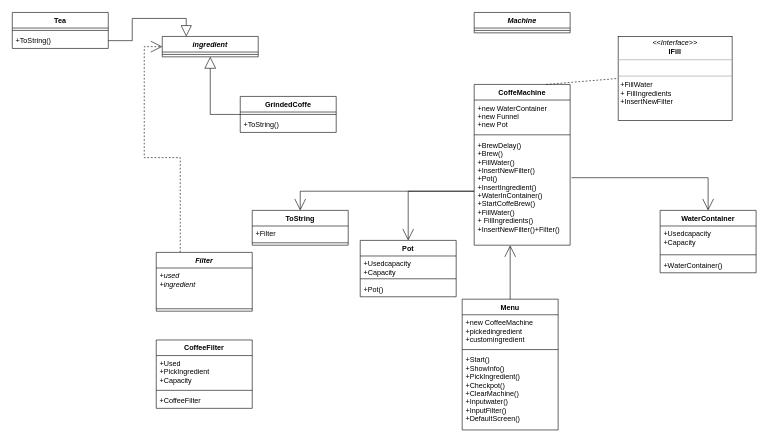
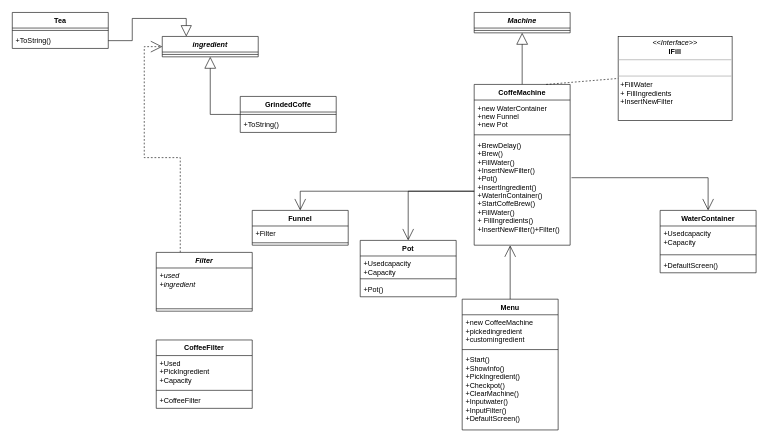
  <mxCell id="0" />
  <mxCell id="1" parent="0" />
  <mxCell id="2" value="Machine" style="swimlane;fontStyle=3;align=center;verticalAlign=top;childLayout=stackLayout;horizontal=1;startSize=26;horizontalStack=0;resizeParent=1;resizeParentMax=0;resizeLast=0;collapsible=1;marginBottom=0;" vertex="1" parent="1"><mxGeometry x="790" y="20" width="160" height="34" as="geometry" /></mxCell>
  <mxCell id="3" value="" style="line;strokeWidth=1;fillColor=none;align=left;verticalAlign=middle;spacingTop=-1;spacingLeft=3;spacingRight=3;rotatable=0;labelPosition=right;points=[];portConstraint=eastwest;" vertex="1" parent="2"><mxGeometry y="26" width="160" height="8" as="geometry" /></mxCell>
- <mxCell id="5" value="ToString" style="swimlane;fontStyle=1;align=center;verticalAlign=top;childLayout=stackLayout;horizontal=1;startSize=26;horizontalStack=0;resizeParent=1;resizeParentMax=0;resizeLast=0;collapsible=1;marginBottom=0;" vertex="1" parent="1"><mxGeometry x="420" y="350" width="160" height="58" as="geometry" /></mxCell>
+ <mxCell id="4" style="edgeStyle=orthogonalEdgeStyle;rounded=0;orthogonalLoop=1;jettySize=auto;html=1;exitX=0.5;exitY=0;exitDx=0;exitDy=0;entryX=0.5;entryY=1;entryDx=0;entryDy=0;endArrow=block;endFill=0;endSize=17;" edge="1" parent="1" source="30" target="2"><mxGeometry relative="1" as="geometry"><mxPoint x="870" y="220" as="sourcePoint" /></mxGeometry></mxCell>
+ <mxCell id="5" value="Funnel" style="swimlane;fontStyle=1;align=center;verticalAlign=top;childLayout=stackLayout;horizontal=1;startSize=26;horizontalStack=0;resizeParent=1;resizeParentMax=0;resizeLast=0;collapsible=1;marginBottom=0;" vertex="1" parent="1"><mxGeometry x="420" y="350" width="160" height="58" as="geometry" /></mxCell>
  <mxCell id="6" value="+Filter&#10;" style="text;strokeColor=none;fillColor=none;align=left;verticalAlign=top;spacingLeft=4;spacingRight=4;overflow=hidden;rotatable=0;points=[[0,0.5],[1,0.5]];portConstraint=eastwest;" vertex="1" parent="5"><mxGeometry y="26" width="160" height="24" as="geometry" /></mxCell>
  <mxCell id="7" value="" style="line;strokeWidth=1;fillColor=none;align=left;verticalAlign=middle;spacingTop=-1;spacingLeft=3;spacingRight=3;rotatable=0;labelPosition=right;points=[];portConstraint=eastwest;" vertex="1" parent="5"><mxGeometry y="50" width="160" height="8" as="geometry" /></mxCell>
  <mxCell id="8" style="edgeStyle=orthogonalEdgeStyle;rounded=0;orthogonalLoop=1;jettySize=auto;html=1;exitX=0.25;exitY=0;exitDx=0;exitDy=0;entryX=0;entryY=0.5;entryDx=0;entryDy=0;endArrow=open;endFill=0;endSize=17;dashed=1;" edge="1" parent="1" source="9" target="12"><mxGeometry relative="1" as="geometry" /></mxCell>
  <mxCell id="9" value="Filter" style="swimlane;fontStyle=3;align=center;verticalAlign=top;childLayout=stackLayout;horizontal=1;startSize=26;horizontalStack=0;resizeParent=1;resizeParentMax=0;resizeLast=0;collapsible=1;marginBottom=0;" vertex="1" parent="1"><mxGeometry x="260" y="420" width="160" height="98" as="geometry" /></mxCell>
  <mxCell id="10" value="+used&#10;+ingredient&#10;&#10;&#10;" style="text;strokeColor=none;fillColor=none;align=left;verticalAlign=top;spacingLeft=4;spacingRight=4;overflow=hidden;rotatable=0;points=[[0,0.5],[1,0.5]];portConstraint=eastwest;fontStyle=2" vertex="1" parent="9"><mxGeometry y="26" width="160" height="64" as="geometry" /></mxCell>
  <mxCell id="11" value="" style="line;strokeWidth=1;fillColor=none;align=left;verticalAlign=middle;spacingTop=-1;spacingLeft=3;spacingRight=3;rotatable=0;labelPosition=right;points=[];portConstraint=eastwest;" vertex="1" parent="9"><mxGeometry y="90" width="160" height="8" as="geometry" /></mxCell>
  <mxCell id="12" value="ingredient" style="swimlane;fontStyle=3;align=center;verticalAlign=top;childLayout=stackLayout;horizontal=1;startSize=26;horizontalStack=0;resizeParent=1;resizeParentMax=0;resizeLast=0;collapsible=1;marginBottom=0;" vertex="1" parent="1"><mxGeometry x="270" y="60" width="160" height="34" as="geometry" /></mxCell>
  <mxCell id="13" value="" style="line;strokeWidth=1;fillColor=none;align=left;verticalAlign=middle;spacingTop=-1;spacingLeft=3;spacingRight=3;rotatable=0;labelPosition=right;points=[];portConstraint=eastwest;" vertex="1" parent="12"><mxGeometry y="26" width="160" height="8" as="geometry" /></mxCell>
  <mxCell id="14" value="WaterContainer" style="swimlane;fontStyle=1;align=center;verticalAlign=top;childLayout=stackLayout;horizontal=1;startSize=26;horizontalStack=0;resizeParent=1;resizeParentMax=0;resizeLast=0;collapsible=1;marginBottom=0;" vertex="1" parent="1"><mxGeometry x="1100" y="350" width="160" height="104" as="geometry" /></mxCell>
  <mxCell id="15" value="+Usedcapacity&#10;+Capacity&#10;&#10;&#10;" style="text;strokeColor=none;fillColor=none;align=left;verticalAlign=top;spacingLeft=4;spacingRight=4;overflow=hidden;rotatable=0;points=[[0,0.5],[1,0.5]];portConstraint=eastwest;" vertex="1" parent="14"><mxGeometry y="26" width="160" height="44" as="geometry" /></mxCell>
  <mxCell id="16" value="" style="line;strokeWidth=1;fillColor=none;align=left;verticalAlign=middle;spacingTop=-1;spacingLeft=3;spacingRight=3;rotatable=0;labelPosition=right;points=[];portConstraint=eastwest;" vertex="1" parent="14"><mxGeometry y="70" width="160" height="8" as="geometry" /></mxCell>
- <mxCell id="17" value="+WaterContainer()" style="text;strokeColor=none;fillColor=none;align=left;verticalAlign=top;spacingLeft=4;spacingRight=4;overflow=hidden;rotatable=0;points=[[0,0.5],[1,0.5]];portConstraint=eastwest;" vertex="1" parent="14"><mxGeometry y="78" width="160" height="26" as="geometry" /></mxCell>
+ <mxCell id="17" value="+DefaultScreen()" style="text;strokeColor=none;fillColor=none;align=left;verticalAlign=top;spacingLeft=4;spacingRight=4;overflow=hidden;rotatable=0;points=[[0,0.5],[1,0.5]];portConstraint=eastwest;" vertex="1" parent="14"><mxGeometry y="78" width="160" height="26" as="geometry" /></mxCell>
  <mxCell id="18" value="CoffeeFilter" style="swimlane;fontStyle=1;align=center;verticalAlign=top;childLayout=stackLayout;horizontal=1;startSize=26;horizontalStack=0;resizeParent=1;resizeParentMax=0;resizeLast=0;collapsible=1;marginBottom=0;" vertex="1" parent="1"><mxGeometry x="260" y="566" width="160" height="114" as="geometry" /></mxCell>
  <mxCell id="19" value="+Used&#10;+PickIngredient&#10;+Capacity&#10;&#10;&#10;" style="text;strokeColor=none;fillColor=none;align=left;verticalAlign=top;spacingLeft=4;spacingRight=4;overflow=hidden;rotatable=0;points=[[0,0.5],[1,0.5]];portConstraint=eastwest;" vertex="1" parent="18"><mxGeometry y="26" width="160" height="54" as="geometry" /></mxCell>
  <mxCell id="20" value="" style="line;strokeWidth=1;fillColor=none;align=left;verticalAlign=middle;spacingTop=-1;spacingLeft=3;spacingRight=3;rotatable=0;labelPosition=right;points=[];portConstraint=eastwest;" vertex="1" parent="18"><mxGeometry y="80" width="160" height="8" as="geometry" /></mxCell>
  <mxCell id="21" value="+CoffeeFilter" style="text;strokeColor=none;fillColor=none;align=left;verticalAlign=top;spacingLeft=4;spacingRight=4;overflow=hidden;rotatable=0;points=[[0,0.5],[1,0.5]];portConstraint=eastwest;" vertex="1" parent="18"><mxGeometry y="88" width="160" height="26" as="geometry" /></mxCell>
  <mxCell id="22" value="GrindedCoffe" style="swimlane;fontStyle=1;align=center;verticalAlign=top;childLayout=stackLayout;horizontal=1;startSize=26;horizontalStack=0;resizeParent=1;resizeParentMax=0;resizeLast=0;collapsible=1;marginBottom=0;" vertex="1" parent="1"><mxGeometry x="400" y="160" width="160" height="60" as="geometry" /></mxCell>
  <mxCell id="23" value="" style="line;strokeWidth=1;fillColor=none;align=left;verticalAlign=middle;spacingTop=-1;spacingLeft=3;spacingRight=3;rotatable=0;labelPosition=right;points=[];portConstraint=eastwest;" vertex="1" parent="22"><mxGeometry y="26" width="160" height="8" as="geometry" /></mxCell>
  <mxCell id="24" value="+ToString()" style="text;strokeColor=none;fillColor=none;align=left;verticalAlign=top;spacingLeft=4;spacingRight=4;overflow=hidden;rotatable=0;points=[[0,0.5],[1,0.5]];portConstraint=eastwest;" vertex="1" parent="22"><mxGeometry y="34" width="160" height="26" as="geometry" /></mxCell>
  <mxCell id="25" value="Menu" style="swimlane;fontStyle=1;align=center;verticalAlign=top;childLayout=stackLayout;horizontal=1;startSize=26;horizontalStack=0;resizeParent=1;resizeParentMax=0;resizeLast=0;collapsible=1;marginBottom=0;" vertex="1" parent="1"><mxGeometry x="770" y="498" width="160" height="218" as="geometry" /></mxCell>
  <mxCell id="26" value="+new CoffeeMachine&#10;+pickedingredient&#10;+customingredient&#10;" style="text;strokeColor=none;fillColor=none;align=left;verticalAlign=top;spacingLeft=4;spacingRight=4;overflow=hidden;rotatable=0;points=[[0,0.5],[1,0.5]];portConstraint=eastwest;" vertex="1" parent="25"><mxGeometry y="26" width="160" height="54" as="geometry" /></mxCell>
  <mxCell id="27" value="" style="line;strokeWidth=1;fillColor=none;align=left;verticalAlign=middle;spacingTop=-1;spacingLeft=3;spacingRight=3;rotatable=0;labelPosition=right;points=[];portConstraint=eastwest;" vertex="1" parent="25"><mxGeometry y="80" width="160" height="8" as="geometry" /></mxCell>
  <mxCell id="28" value="+Start()&#10;+ShowInfo()&#10;+PickIngredient()&#10;+Checkpot()&#10;+ClearMachine()&#10;+Inputwater()&#10;+InputFilter()&#10;+DefaultScreen()&#10;&#10;" style="text;strokeColor=none;fillColor=none;align=left;verticalAlign=top;spacingLeft=4;spacingRight=4;overflow=hidden;rotatable=0;points=[[0,0.5],[1,0.5]];portConstraint=eastwest;" vertex="1" parent="25"><mxGeometry y="88" width="160" height="130" as="geometry" /></mxCell>
  <mxCell id="29" style="edgeStyle=orthogonalEdgeStyle;rounded=0;orthogonalLoop=1;jettySize=auto;html=1;exitX=1.014;exitY=0.375;exitDx=0;exitDy=0;entryX=0.5;entryY=0;entryDx=0;entryDy=0;endArrow=open;endFill=0;endSize=17;exitPerimeter=0;" edge="1" parent="1" source="33" target="14"><mxGeometry relative="1" as="geometry" /></mxCell>
  <mxCell id="30" value="CoffeMachine" style="swimlane;fontStyle=1;align=center;verticalAlign=top;childLayout=stackLayout;horizontal=1;startSize=26;horizontalStack=0;resizeParent=1;resizeParentMax=0;resizeLast=0;collapsible=1;marginBottom=0;" vertex="1" parent="1"><mxGeometry x="790" y="140" width="160" height="268" as="geometry" /></mxCell>
  <mxCell id="31" value="+new WaterContainer&#10;+new Funnel&#10;+new Pot&#10;" style="text;strokeColor=none;fillColor=none;align=left;verticalAlign=top;spacingLeft=4;spacingRight=4;overflow=hidden;rotatable=0;points=[[0,0.5],[1,0.5]];portConstraint=eastwest;" vertex="1" parent="30"><mxGeometry y="26" width="160" height="54" as="geometry" /></mxCell>
  <mxCell id="32" value="" style="line;strokeWidth=1;fillColor=none;align=left;verticalAlign=middle;spacingTop=-1;spacingLeft=3;spacingRight=3;rotatable=0;labelPosition=right;points=[];portConstraint=eastwest;" vertex="1" parent="30"><mxGeometry y="80" width="160" height="8" as="geometry" /></mxCell>
  <mxCell id="33" value="+BrewDelay()&#10;+Brew()&#10;+FillWater()&#10;+InsertNewFilter()&#10;+Pot()&#10;+InsertIngredient()&#10;+WaterInContainer()&#10;+StartCoffeBrew()&#10;+FillWater()&#10;+ FillIngredients()&#10;+InsertNewFilter()+Filter()" style="text;strokeColor=none;fillColor=none;align=left;verticalAlign=top;spacingLeft=4;spacingRight=4;overflow=hidden;rotatable=0;points=[[0,0.5],[1,0.5]];portConstraint=eastwest;" vertex="1" parent="30"><mxGeometry y="88" width="160" height="180" as="geometry" /></mxCell>
  <mxCell id="34" style="edgeStyle=orthogonalEdgeStyle;rounded=0;orthogonalLoop=1;jettySize=auto;html=1;exitX=0.5;exitY=0;exitDx=0;exitDy=0;entryX=0.375;entryY=1.002;entryDx=0;entryDy=0;endArrow=open;endFill=0;endSize=17;entryPerimeter=0;" edge="1" parent="1" source="25" target="33"><mxGeometry relative="1" as="geometry" /></mxCell>
  <mxCell id="35" style="edgeStyle=orthogonalEdgeStyle;rounded=0;orthogonalLoop=1;jettySize=auto;html=1;exitX=0;exitY=0.5;exitDx=0;exitDy=0;entryX=0.5;entryY=1;entryDx=0;entryDy=0;endArrow=block;endFill=0;endSize=17;" edge="1" parent="1" source="22" target="12"><mxGeometry relative="1" as="geometry"><mxPoint x="710" y="779" as="sourcePoint" /></mxGeometry></mxCell>
  <mxCell id="36" value="&lt;p style=&quot;margin: 0px ; margin-top: 4px ; text-align: center&quot;&gt;&lt;i&gt;&amp;lt;&amp;lt;Interface&amp;gt;&amp;gt;&lt;/i&gt;&lt;br&gt;&lt;b&gt;IFill&lt;/b&gt;&lt;/p&gt;&lt;hr size=&quot;1&quot;&gt;&lt;br&gt;&lt;hr size=&quot;1&quot;&gt;&lt;p style=&quot;margin: 0px ; margin-left: 4px&quot;&gt;+FillWater&lt;br&gt;+ FillIngredients&lt;/p&gt;&lt;p style=&quot;margin: 0px ; margin-left: 4px&quot;&gt;+InsertNewFilter&lt;br&gt;&lt;/p&gt;" style="verticalAlign=top;align=left;overflow=fill;fontSize=12;fontFamily=Helvetica;html=1;" vertex="1" parent="1"><mxGeometry x="1030" y="60" width="190" height="140" as="geometry" /></mxCell>
  <mxCell id="37" value="" style="endArrow=none;dashed=1;html=1;entryX=0;entryY=0.5;entryDx=0;entryDy=0;exitX=0.75;exitY=0;exitDx=0;exitDy=0;" edge="1" parent="1" source="30" target="36"><mxGeometry width="50" height="50" relative="1" as="geometry"><mxPoint x="670" y="430" as="sourcePoint" /><mxPoint x="720" y="380" as="targetPoint" /></mxGeometry></mxCell>
  <mxCell id="38" value="Pot" style="swimlane;fontStyle=1;align=center;verticalAlign=top;childLayout=stackLayout;horizontal=1;startSize=26;horizontalStack=0;resizeParent=1;resizeParentMax=0;resizeLast=0;collapsible=1;marginBottom=0;" vertex="1" parent="1"><mxGeometry x="600" y="400" width="160" height="94" as="geometry" /></mxCell>
  <mxCell id="39" value="+Usedcapacity&#10;+Capacity&#10;" style="text;strokeColor=none;fillColor=none;align=left;verticalAlign=top;spacingLeft=4;spacingRight=4;overflow=hidden;rotatable=0;points=[[0,0.5],[1,0.5]];portConstraint=eastwest;" vertex="1" parent="38"><mxGeometry y="26" width="160" height="34" as="geometry" /></mxCell>
  <mxCell id="40" value="" style="line;strokeWidth=1;fillColor=none;align=left;verticalAlign=middle;spacingTop=-1;spacingLeft=3;spacingRight=3;rotatable=0;labelPosition=right;points=[];portConstraint=eastwest;" vertex="1" parent="38"><mxGeometry y="60" width="160" height="8" as="geometry" /></mxCell>
  <mxCell id="41" value="+Pot()" style="text;strokeColor=none;fillColor=none;align=left;verticalAlign=top;spacingLeft=4;spacingRight=4;overflow=hidden;rotatable=0;points=[[0,0.5],[1,0.5]];portConstraint=eastwest;" vertex="1" parent="38"><mxGeometry y="68" width="160" height="26" as="geometry" /></mxCell>
  <mxCell id="42" style="edgeStyle=orthogonalEdgeStyle;rounded=0;orthogonalLoop=1;jettySize=auto;html=1;exitX=0;exitY=0.5;exitDx=0;exitDy=0;entryX=0.5;entryY=0;entryDx=0;entryDy=0;endArrow=open;endFill=0;endSize=17;" edge="1" parent="1" source="33" target="38"><mxGeometry relative="1" as="geometry" /></mxCell>
  <mxCell id="43" style="edgeStyle=orthogonalEdgeStyle;rounded=0;orthogonalLoop=1;jettySize=auto;html=1;exitX=0;exitY=0.5;exitDx=0;exitDy=0;entryX=0.5;entryY=0;entryDx=0;entryDy=0;endArrow=open;endFill=0;endSize=17;" edge="1" parent="1" source="33" target="5"><mxGeometry relative="1" as="geometry" /></mxCell>
  <mxCell id="44" value="Tea" style="swimlane;fontStyle=1;align=center;verticalAlign=top;childLayout=stackLayout;horizontal=1;startSize=26;horizontalStack=0;resizeParent=1;resizeParentMax=0;resizeLast=0;collapsible=1;marginBottom=0;" vertex="1" parent="1"><mxGeometry x="20" y="20" width="160" height="60" as="geometry" /></mxCell>
  <mxCell id="45" value="" style="line;strokeWidth=1;fillColor=none;align=left;verticalAlign=middle;spacingTop=-1;spacingLeft=3;spacingRight=3;rotatable=0;labelPosition=right;points=[];portConstraint=eastwest;" vertex="1" parent="44"><mxGeometry y="26" width="160" height="8" as="geometry" /></mxCell>
  <mxCell id="46" value="+ToString()" style="text;strokeColor=none;fillColor=none;align=left;verticalAlign=top;spacingLeft=4;spacingRight=4;overflow=hidden;rotatable=0;points=[[0,0.5],[1,0.5]];portConstraint=eastwest;" vertex="1" parent="44"><mxGeometry y="34" width="160" height="26" as="geometry" /></mxCell>
  <mxCell id="47" style="edgeStyle=orthogonalEdgeStyle;rounded=0;orthogonalLoop=1;jettySize=auto;html=1;exitX=1;exitY=0.5;exitDx=0;exitDy=0;entryX=0.25;entryY=0;entryDx=0;entryDy=0;endArrow=block;endFill=0;endSize=16;" edge="1" parent="1" source="46" target="12"><mxGeometry relative="1" as="geometry" /></mxCell>
